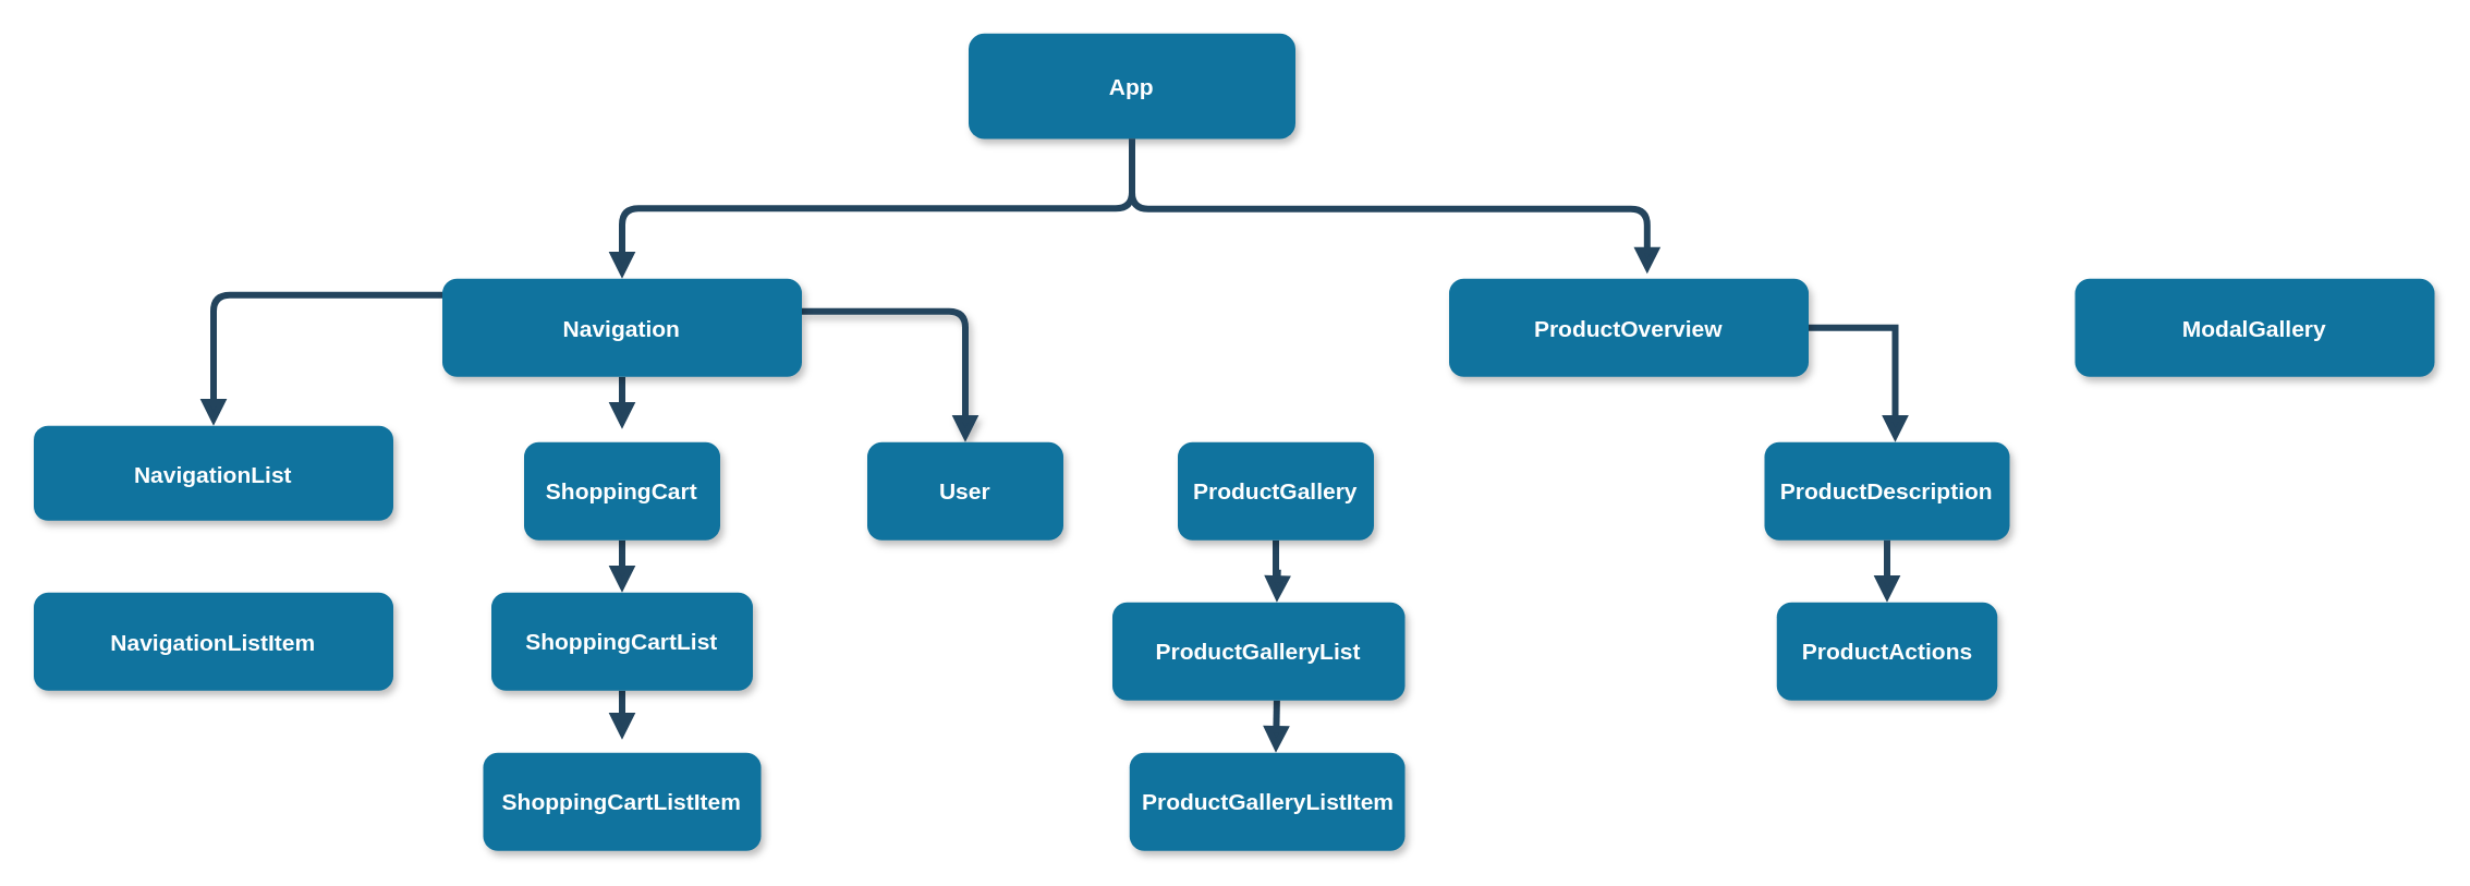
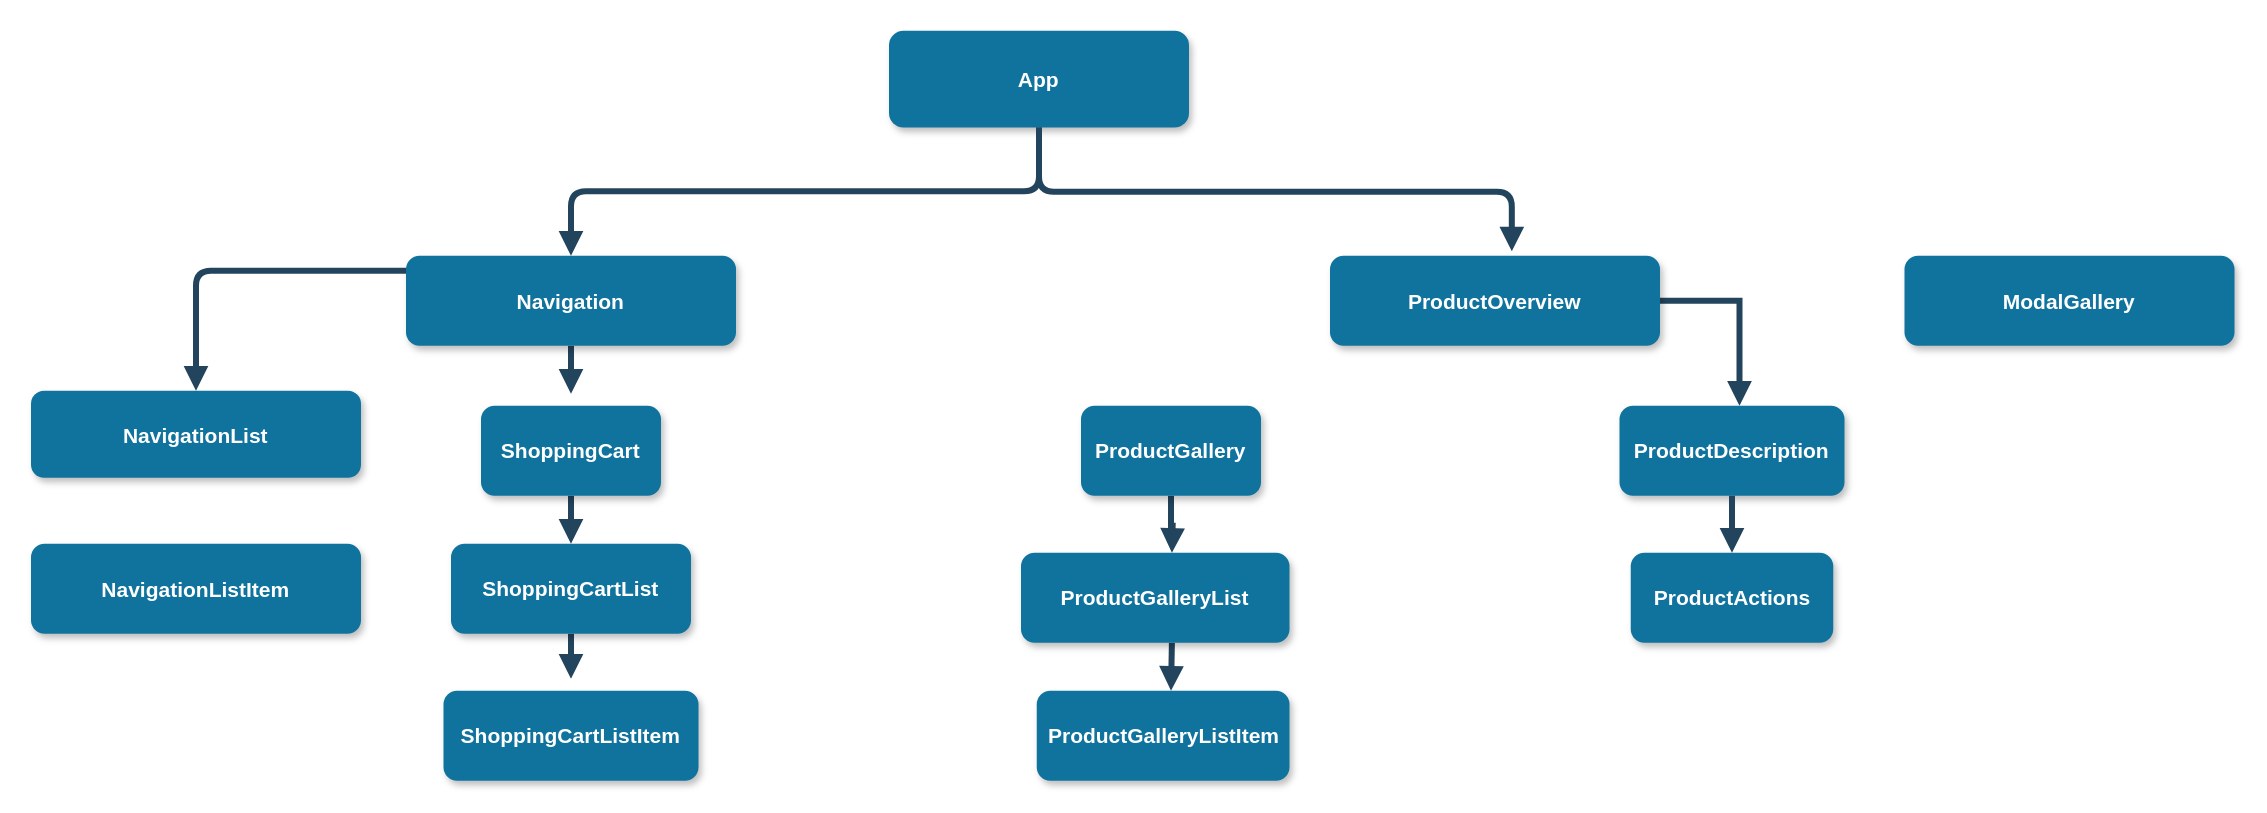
  <mxCell id="0" />
  <mxCell id="1" parent="0" />
  <mxCell id="2" value="App" style="rounded=1;fillColor=#10739E;strokeColor=none;shadow=1;gradientColor=none;fontStyle=1;fontColor=#FFFFFF;fontSize=14;" parent="1" vertex="1"><mxGeometry x="592" y="20" width="200" height="64.5" as="geometry" /></mxCell>
  <mxCell id="3" style="rounded=1;orthogonalLoop=1;jettySize=auto;html=1;strokeColor=#23445D;strokeWidth=4;edgeStyle=elbowEdgeStyle;endArrow=block;endFill=1;" parent="1" source="6" edge="1"><mxGeometry relative="1" as="geometry"><mxPoint x="130" y="260" as="targetPoint" /><Array as="points"><mxPoint x="130" y="180" /><mxPoint x="140" y="200" /><mxPoint x="140" y="250" /><mxPoint x="130" y="190" /></Array></mxGeometry></mxCell>
  <mxCell id="4" value="" style="rounded=1;orthogonalLoop=1;jettySize=auto;html=1;strokeColor=#23445D;strokeWidth=4;edgeStyle=elbowEdgeStyle;endArrow=block;endFill=1;" parent="1" source="6" edge="1"><mxGeometry relative="1" as="geometry"><mxPoint x="380" y="262" as="targetPoint" /></mxGeometry></mxCell>
- <mxCell id="5" style="edgeStyle=elbowEdgeStyle;rounded=1;hachureGap=4;orthogonalLoop=1;jettySize=auto;html=1;fontFamily=Architects Daughter;fontSource=https%3A%2F%2Ffonts.googleapis.com%2Fcss%3Ffamily%3DArchitects%2BDaughter;fontSize=16;strokeColor=#23445D;strokeWidth=4;endArrow=block;endFill=1;shadow=1;entryX=0.5;entryY=0;entryDx=0;entryDy=0;" edge="1" parent="1" source="6" target="27"><mxGeometry relative="1" as="geometry"><mxPoint x="590" y="250" as="targetPoint" /><Array as="points"><mxPoint x="590" y="190" /></Array></mxGeometry></mxCell>
  <mxCell id="6" value="Navigation" style="rounded=1;fillColor=#10739E;strokeColor=none;shadow=1;gradientColor=none;fontStyle=1;fontColor=#FFFFFF;fontSize=14;" parent="1" vertex="1"><mxGeometry x="270" y="170" width="220" height="60" as="geometry" /></mxCell>
  <mxCell id="7" value="" style="edgeStyle=orthogonalEdgeStyle;elbow=vertical;strokeWidth=4;endArrow=block;endFill=1;fontStyle=1;strokeColor=#23445D;entryX=0.551;entryY=-0.049;entryDx=0;entryDy=0;entryPerimeter=0;exitX=0.5;exitY=1;exitDx=0;exitDy=0;" parent="1" source="2" target="10" edge="1"><mxGeometry x="22" y="165.5" width="100" height="100" as="geometry"><mxPoint x="696" y="90" as="sourcePoint" /><mxPoint x="682" y="160" as="targetPoint" /></mxGeometry></mxCell>
  <mxCell id="8" value="" style="edgeStyle=elbowEdgeStyle;strokeWidth=4;endArrow=block;endFill=1;fontStyle=1;strokeColor=#23445D;elbow=vertical;" parent="1" source="2" edge="1"><mxGeometry x="22" y="185.5" width="100" height="100" as="geometry"><mxPoint x="680" y="90" as="sourcePoint" /><mxPoint x="380" y="170" as="targetPoint" /></mxGeometry></mxCell>
  <mxCell id="9" style="edgeStyle=orthogonalEdgeStyle;rounded=0;orthogonalLoop=1;jettySize=auto;html=1;endArrow=block;endFill=1;strokeColor=#23445D;strokeWidth=4;" parent="1" source="10" edge="1"><mxGeometry relative="1" as="geometry"><mxPoint x="1159" y="270" as="targetPoint" /><Array as="points"><mxPoint x="1159" y="200" /></Array></mxGeometry></mxCell>
  <mxCell id="10" value="ProductOverview" style="rounded=1;fillColor=#10739E;strokeColor=none;shadow=1;gradientColor=none;fontStyle=1;fontColor=#FFFFFF;fontSize=14;" parent="1" vertex="1"><mxGeometry x="886" y="170" width="220" height="60" as="geometry" /></mxCell>
  <mxCell id="11" value="NavigationList" style="rounded=1;fillColor=#10739E;strokeColor=none;shadow=1;gradientColor=none;fontStyle=1;fontColor=#FFFFFF;fontSize=14;" parent="1" vertex="1"><mxGeometry x="20" y="260" width="220" height="58" as="geometry" /></mxCell>
  <mxCell id="12" value="NavigationListItem" style="rounded=1;fillColor=#10739E;strokeColor=none;shadow=1;gradientColor=none;fontStyle=1;fontColor=#FFFFFF;fontSize=14;" parent="1" vertex="1"><mxGeometry x="20" y="362" width="220" height="60" as="geometry" /></mxCell>
  <mxCell id="13" value="" style="rounded=1;orthogonalLoop=1;jettySize=auto;html=1;strokeColor=#23445D;strokeWidth=4;edgeStyle=elbowEdgeStyle;endArrow=block;endFill=1;" parent="1" source="14" target="16" edge="1"><mxGeometry relative="1" as="geometry" /></mxCell>
  <mxCell id="14" value="ShoppingCart" style="whiteSpace=wrap;html=1;fontSize=14;fillColor=#10739E;strokeColor=none;fontColor=#FFFFFF;rounded=1;shadow=1;gradientColor=none;fontStyle=1;" parent="1" vertex="1"><mxGeometry x="320" y="270" width="120" height="60" as="geometry" /></mxCell>
  <mxCell id="15" value="" style="rounded=1;orthogonalLoop=1;jettySize=auto;html=1;strokeColor=#23445D;strokeWidth=4;edgeStyle=elbowEdgeStyle;endArrow=block;endFill=1;" parent="1" source="16" edge="1"><mxGeometry relative="1" as="geometry"><mxPoint x="380" y="452" as="targetPoint" /></mxGeometry></mxCell>
  <mxCell id="16" value="ShoppingCartList" style="whiteSpace=wrap;html=1;fontSize=14;fillColor=#10739E;strokeColor=none;fontColor=#FFFFFF;rounded=1;shadow=1;gradientColor=none;fontStyle=1;" parent="1" vertex="1"><mxGeometry x="300" y="362" width="160" height="60" as="geometry" /></mxCell>
  <mxCell id="17" value="ShoppingCartListItem" style="whiteSpace=wrap;html=1;fontSize=14;fillColor=#10739E;strokeColor=none;fontColor=#FFFFFF;rounded=1;shadow=1;gradientColor=none;fontStyle=1;" parent="1" vertex="1"><mxGeometry x="295" y="460" width="170" height="60" as="geometry" /></mxCell>
  <mxCell id="18" value="" style="edgeStyle=orthogonalEdgeStyle;rounded=0;orthogonalLoop=1;jettySize=auto;html=1;endArrow=block;endFill=1;strokeColor=#23445D;strokeWidth=4;" parent="1" source="19" edge="1"><mxGeometry relative="1" as="geometry"><mxPoint x="780.6" y="368" as="targetPoint" /></mxGeometry></mxCell>
  <mxCell id="19" value="ProductGallery" style="whiteSpace=wrap;html=1;fontSize=14;fillColor=#10739E;strokeColor=none;fontColor=#FFFFFF;rounded=1;shadow=1;gradientColor=none;fontStyle=1;" parent="1" vertex="1"><mxGeometry x="720" y="270" width="120" height="60" as="geometry" /></mxCell>
  <mxCell id="20" value="" style="edgeStyle=orthogonalEdgeStyle;rounded=0;orthogonalLoop=1;jettySize=auto;html=1;endArrow=block;endFill=1;strokeColor=#23445D;strokeWidth=4;" parent="1" edge="1"><mxGeometry relative="1" as="geometry"><mxPoint x="780.6" y="428" as="sourcePoint" /><mxPoint x="780" y="460" as="targetPoint" /></mxGeometry></mxCell>
  <mxCell id="21" value="ProductGalleryList" style="whiteSpace=wrap;html=1;fontSize=14;fillColor=#10739E;strokeColor=none;fontColor=#FFFFFF;rounded=1;shadow=1;gradientColor=none;fontStyle=1;" parent="1" vertex="1"><mxGeometry x="680" y="368" width="179" height="60" as="geometry" /></mxCell>
  <mxCell id="22" value="ProductGalleryListItem" style="whiteSpace=wrap;html=1;fontSize=14;fillColor=#10739E;strokeColor=none;fontColor=#FFFFFF;rounded=1;shadow=1;gradientColor=none;fontStyle=1;" parent="1" vertex="1"><mxGeometry x="690.5" y="460" width="168.5" height="60" as="geometry" /></mxCell>
  <mxCell id="23" value="ProductActions" style="whiteSpace=wrap;html=1;fontSize=14;fillColor=#10739E;strokeColor=none;fontColor=#FFFFFF;rounded=1;shadow=1;gradientColor=none;fontStyle=1;" parent="1" vertex="1"><mxGeometry x="1086.5" y="368" width="135" height="60" as="geometry" /></mxCell>
  <mxCell id="24" value="ProductDescription" style="whiteSpace=wrap;html=1;fontSize=14;fillColor=#10739E;strokeColor=none;fontColor=#FFFFFF;rounded=1;shadow=1;gradientColor=none;fontStyle=1;" parent="1" vertex="1"><mxGeometry x="1079" y="270" width="150" height="60" as="geometry" /></mxCell>
  <mxCell id="25" value="" style="edgeStyle=orthogonalEdgeStyle;rounded=0;orthogonalLoop=1;jettySize=auto;html=1;endArrow=block;endFill=1;strokeColor=#23445D;strokeWidth=4;entryX=0.5;entryY=0;entryDx=0;entryDy=0;exitX=0.5;exitY=1;exitDx=0;exitDy=0;" parent="1" source="24" target="23" edge="1"><mxGeometry relative="1" as="geometry"><mxPoint x="790" y="340" as="sourcePoint" /><mxPoint x="791" y="378" as="targetPoint" /></mxGeometry></mxCell>
  <mxCell id="26" value="ModalGallery" style="rounded=1;fillColor=#10739E;strokeColor=none;shadow=1;gradientColor=none;fontStyle=1;fontColor=#FFFFFF;fontSize=14;" parent="1" vertex="1"><mxGeometry x="1269" y="170" width="220" height="60" as="geometry" /></mxCell>
- <mxCell id="27" value="User" style="whiteSpace=wrap;html=1;fontSize=14;fillColor=#10739E;strokeColor=none;fontColor=#FFFFFF;rounded=1;shadow=1;gradientColor=none;fontStyle=1;" vertex="1" parent="1"><mxGeometry x="530" y="270" width="120" height="60" as="geometry" /></mxCell>
